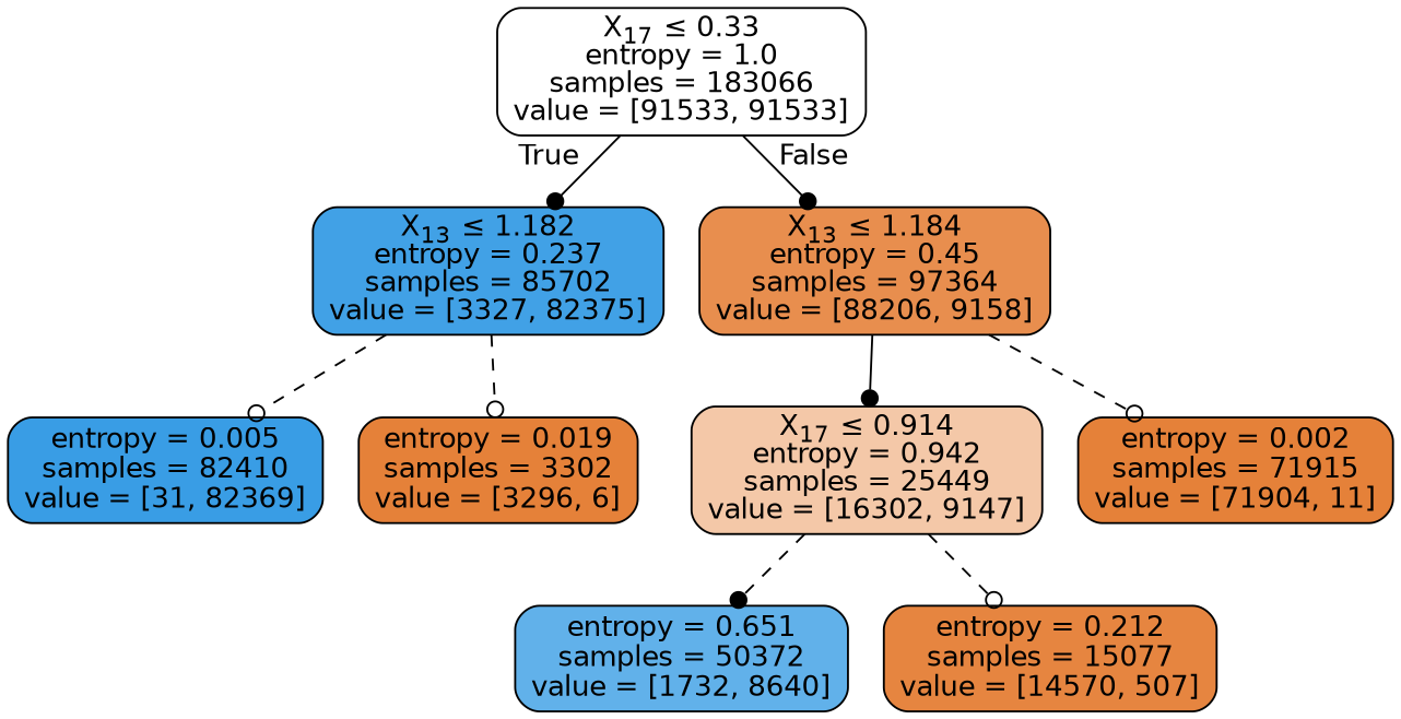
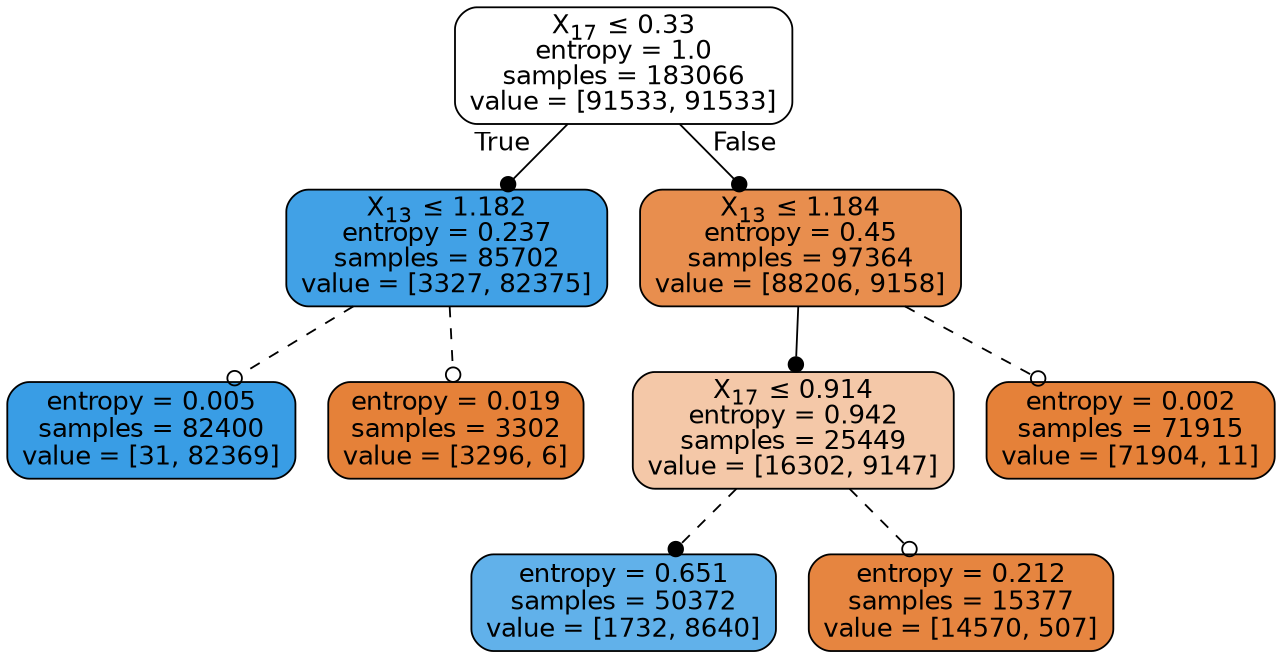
  digraph {
    node [color=black fillcolor="#e58139" fontname=helvetica shape=box style="filled, rounded"]
    edge [arrowhead=dot fontname=helvetica style=dashed]
    n1 [fillcolor="#ffffff" label=<X<SUB>17</SUB> &le; 0.33<br/>entropy = 1.0<br/>samples = 183066<br/>value = [91533, 91533]>]
    n2 [fillcolor="#41a1e6" label=<X<SUB>13</SUB> &le; 1.182<br/>entropy = 0.237<br/>samples = 85702<br/>value = [3327, 82375]>]
    n3 [fillcolor="#e88e4e" label=<X<SUB>13</SUB> &le; 1.184<br/>entropy = 0.45<br/>samples = 97364<br/>value = [88206, 9158]>]
-   n4 [fillcolor="#399de5" label=<entropy = 0.005<br/>samples = 82410<br/>value = [31, 82369]>]
+   n4 [fillcolor="#399de5" label=<entropy = 0.005<br/>samples = 82400<br/>value = [31, 82369]>]
    n5 [label=<entropy = 0.019<br/>samples = 3302<br/>value = [3296, 6]>]
    n6 [fillcolor="#f4c8a8" label=<X<SUB>17</SUB> &le; 0.914<br/>entropy = 0.942<br/>samples = 25449<br/>value = [16302, 9147]>]
    n7 [label=<entropy = 0.002<br/>samples = 71915<br/>value = [71904, 11]>]
    n8 [fillcolor="#61b1ea" label=<entropy = 0.651<br/>samples = 50372<br/>value = [1732, 8640]>]
-   n9 [fillcolor="#e68540" label=<entropy = 0.212<br/>samples = 15077<br/>value = [14570, 507]>]
+   n9 [fillcolor="#e68540" label=<entropy = 0.212<br/>samples = 15377<br/>value = [14570, 507]>]
    n1 -> n2 [headlabel=True labelangle=45 labeldistance=2.5 style=solid]
    n1 -> n3 [headlabel=False labelangle=-45 labeldistance=2.5 style=solid]
    n2 -> n4 [arrowhead=odot]
    n2 -> n5 [arrowhead=odot]
    n3 -> n6 [style=solid]
    n3 -> n7 [arrowhead=odot]
    n6 -> n8
    n6 -> n9 [arrowhead=odot]
  }
